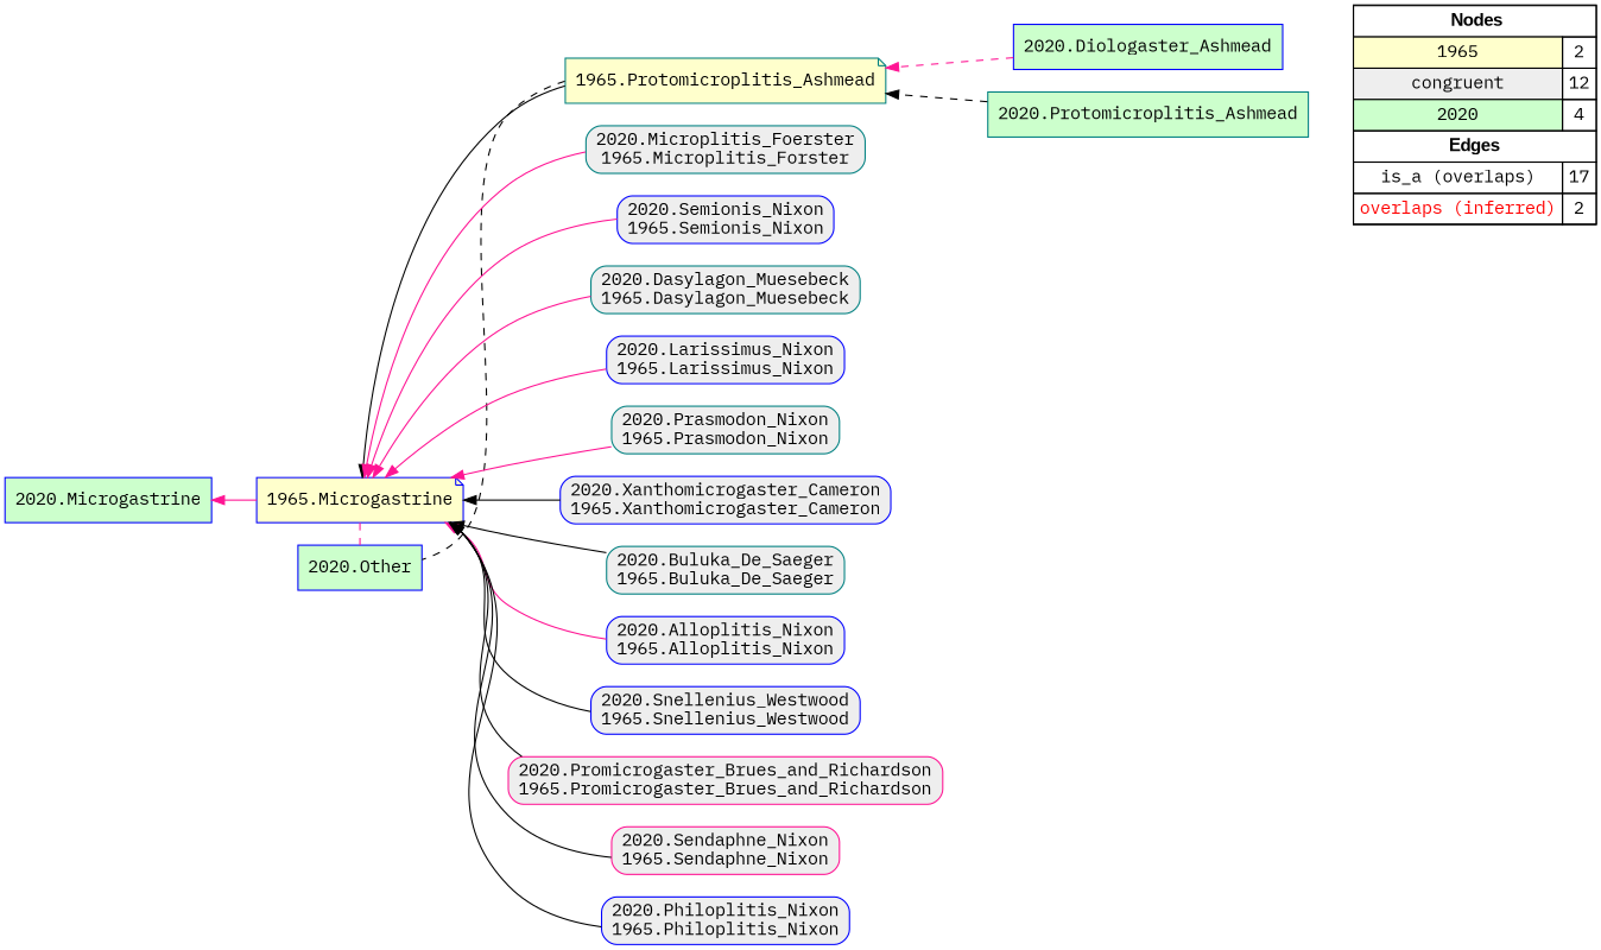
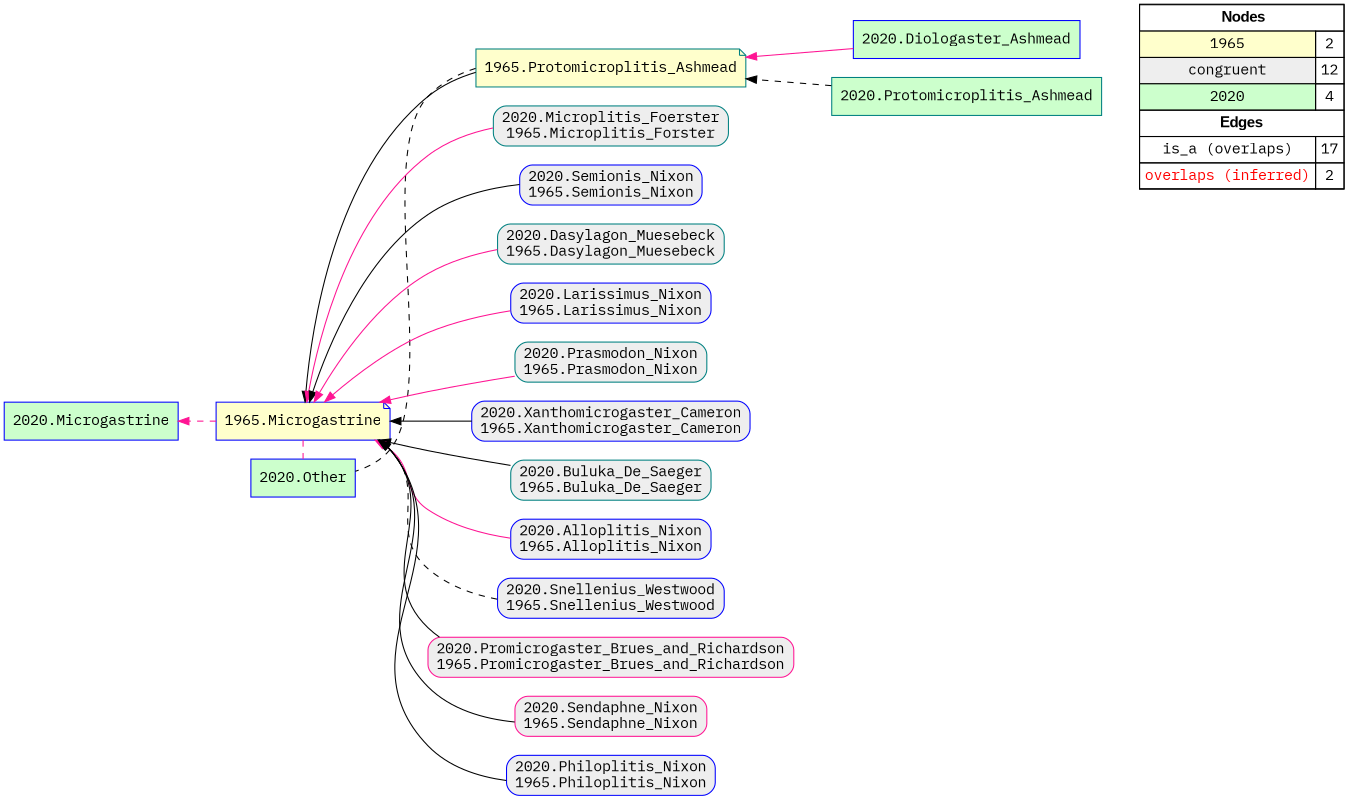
  digraph {
    fontname="IBM Plex Mono"
    rankdir=RL
    node [fillcolor="#EEEEEE" fontname="IBM Plex Mono" shape=box style="filled,rounded" color=blue]
    edge [arrowhead=normal color=deeppink constraint=true fontname="IBM Plex Mono" penwidth=1 style=solid]
    n1 [fillcolor=white label=<   <TABLE BORDER="0" CELLBORDER="1" CELLSPACING="0" CELLPADDING="4">  <TR> <TD COLSPAN="2"><font face="Arial Black"> Nodes</font></TD> </TR>  <TR>   <TD bgcolor="#FFFFCC" fontname="helvetica">1965</TD>   <TD>2</TD>   </TR>  <TR>   <TD bgcolor="#EEEEEE" fontname="helvetica">congruent</TD>   <TD>12</TD>   </TR>  <TR>   <TD bgcolor="#CCFFCC" fontname="helvetica">2020</TD>   <TD>4</TD>   </TR>  <TR> <TD COLSPAN="2"><font face = "Arial Black"> Edges </font></TD> </TR>  <TR>   <TD><font color ="#000000">is_a (overlaps)</font></TD><TD>17</TD> </TR> <TR>   <TD><font color ="#FF0000">overlaps (inferred)</font></TD><TD>2</TD> </TR> </TABLE>   > margin=0 style=filled color=""]
    "1965.Microgastrine" [fillcolor="#FFFFCC" shape=note style=filled]
    "2020.Microgastrine" [fillcolor="#CCFFCC" style=filled]
    "2020.Other" [fillcolor="#CCFFCC" style=filled]
    "1965.Protomicroplitis_Ashmead" [color=teal fillcolor="#FFFFCC" shape=note style=filled]
    "2020.Microplitis_Foerster\n1965.Microplitis_Forster" [color=teal]
    "2020.Semionis_Nixon\n1965.Semionis_Nixon"
    "2020.Dasylagon_Muesebeck\n1965.Dasylagon_Muesebeck" [color=teal]
    "2020.Larissimus_Nixon\n1965.Larissimus_Nixon"
    "2020.Prasmodon_Nixon\n1965.Prasmodon_Nixon" [color=teal]
    "2020.Xanthomicrogaster_Cameron\n1965.Xanthomicrogaster_Cameron"
    "2020.Buluka_De_Saeger\n1965.Buluka_De_Saeger" [color=teal]
    "2020.Alloplitis_Nixon\n1965.Alloplitis_Nixon"
    "2020.Snellenius_Westwood\n1965.Snellenius_Westwood"
    "2020.Promicrogaster_Brues_and_Richardson\n1965.Promicrogaster_Brues_and_Richardson" [color=deeppink]
    "2020.Sendaphne_Nixon\n1965.Sendaphne_Nixon" [color=deeppink]
    "2020.Philoplitis_Nixon\n1965.Philoplitis_Nixon"
    "2020.Diologaster_Ashmead" [fillcolor="#CCFFCC" style=filled]
    "2020.Protomicroplitis_Ashmead" [color=teal fillcolor="#CCFFCC" style=filled]
    subgraph sub_1 {
      rank=source
      n1
    }
-   "1965.Microgastrine" -> "2020.Microgastrine"
+   "1965.Microgastrine" -> "2020.Microgastrine" [style=dashed]
    "1965.Microgastrine" -> "2020.Other" [arrowhead=none constraint=false style=dashed]
    "1965.Protomicroplitis_Ashmead" -> "1965.Microgastrine" [color=black]
    "1965.Protomicroplitis_Ashmead" -> "2020.Other" [arrowhead=none color=black constraint=false style=dashed]
    "2020.Microplitis_Foerster\n1965.Microplitis_Forster" -> "1965.Microgastrine"
-   "2020.Semionis_Nixon\n1965.Semionis_Nixon" -> "1965.Microgastrine"
+   "2020.Semionis_Nixon\n1965.Semionis_Nixon" -> "1965.Microgastrine" [color=black]
    "2020.Dasylagon_Muesebeck\n1965.Dasylagon_Muesebeck" -> "1965.Microgastrine"
    "2020.Larissimus_Nixon\n1965.Larissimus_Nixon" -> "1965.Microgastrine"
    "2020.Prasmodon_Nixon\n1965.Prasmodon_Nixon" -> "1965.Microgastrine"
    "2020.Xanthomicrogaster_Cameron\n1965.Xanthomicrogaster_Cameron" -> "1965.Microgastrine" [color=black]
    "2020.Buluka_De_Saeger\n1965.Buluka_De_Saeger" -> "1965.Microgastrine" [color=black]
    "2020.Alloplitis_Nixon\n1965.Alloplitis_Nixon" -> "1965.Microgastrine"
-   "2020.Snellenius_Westwood\n1965.Snellenius_Westwood" -> "1965.Microgastrine" [color=black]
+   "2020.Snellenius_Westwood\n1965.Snellenius_Westwood" -> "1965.Microgastrine" [color=black style=dashed]
    "2020.Promicrogaster_Brues_and_Richardson\n1965.Promicrogaster_Brues_and_Richardson" -> "1965.Microgastrine" [color=black]
    "2020.Sendaphne_Nixon\n1965.Sendaphne_Nixon" -> "1965.Microgastrine" [color=black]
    "2020.Philoplitis_Nixon\n1965.Philoplitis_Nixon" -> "1965.Microgastrine" [color=black]
-   "2020.Diologaster_Ashmead" -> "1965.Protomicroplitis_Ashmead" [style=dashed]
+   "2020.Diologaster_Ashmead" -> "1965.Protomicroplitis_Ashmead"
    "2020.Protomicroplitis_Ashmead" -> "1965.Protomicroplitis_Ashmead" [color=black style=dashed]
  }
